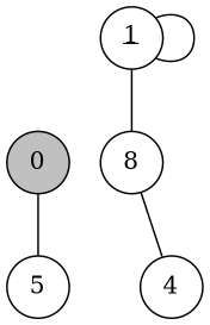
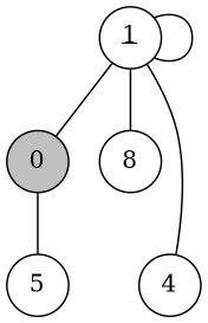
  graph {
    node [shape=circle]
    1 [label=<<u>\N</u>>]
    n2 [fillcolor=grey label=0 style=filled]
    n3 [label=8]
    5
    4
    1 -- 1
+   1 -- n2
    1 -- n3
    n2 -- 5
-   n3 -- 4
+   1 -- 4
  }
